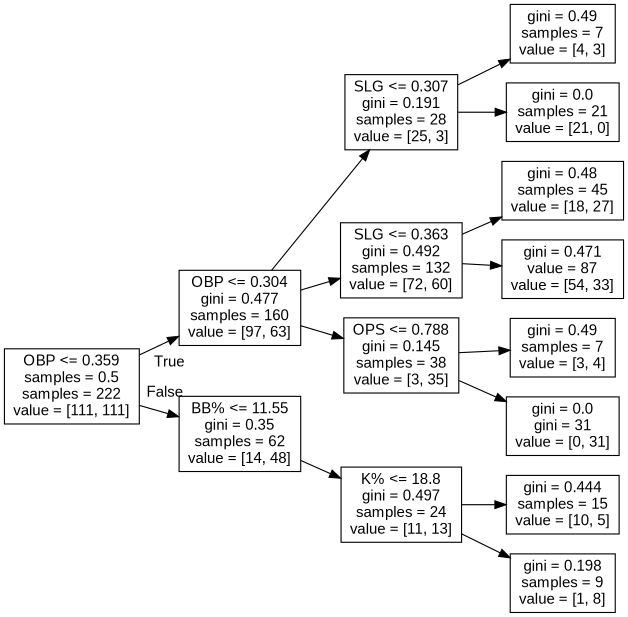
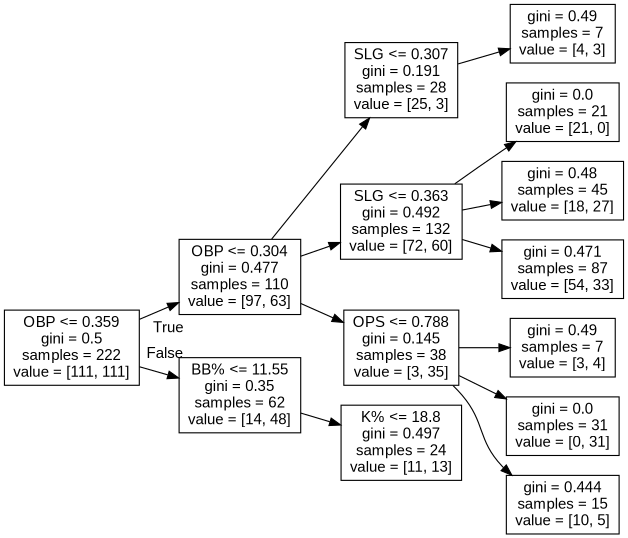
  digraph {
    fontname="Liberation Sans"
    rankdir=LR
    node [fontname="Liberation Sans" shape=box]
    edge [fontname="Liberation Sans"]
-   n1 [label="OBP <= 0.359\nsamples = 0.5\nsamples = 222\nvalue = [111, 111]"]
-   n2 [label="OBP <= 0.304\ngini = 0.477\nsamples = 160\nvalue = [97, 63]"]
+   n1 [label="OBP <= 0.359\ngini = 0.5\nsamples = 222\nvalue = [111, 111]"]
+   n2 [label="OBP <= 0.304\ngini = 0.477\nsamples = 110\nvalue = [97, 63]"]
    n3 [label="BB% <= 11.55\ngini = 0.35\nsamples = 62\nvalue = [14, 48]"]
    n4 [label="SLG <= 0.307\ngini = 0.191\nsamples = 28\nvalue = [25, 3]"]
    n5 [label="SLG <= 0.363\ngini = 0.492\nsamples = 132\nvalue = [72, 60]"]
    n6 [label="OPS <= 0.788\ngini = 0.145\nsamples = 38\nvalue = [3, 35]"]
    n7 [label="K% <= 18.8\ngini = 0.497\nsamples = 24\nvalue = [11, 13]"]
    n8 [label="gini = 0.49\nsamples = 7\nvalue = [4, 3]"]
    n9 [label="gini = 0.0\nsamples = 21\nvalue = [21, 0]"]
    n10 [label="gini = 0.48\nsamples = 45\nvalue = [18, 27]"]
-   n11 [label="gini = 0.471\nvalue = 87\nvalue = [54, 33]"]
+   n11 [label="gini = 0.471\nsamples = 87\nvalue = [54, 33]"]
    n12 [label="gini = 0.49\nsamples = 7\nvalue = [3, 4]"]
-   n13 [label="gini = 0.0\ngini = 31\nvalue = [0, 31]"]
+   n13 [label="gini = 0.0\nsamples = 31\nvalue = [0, 31]"]
    n14 [label="gini = 0.444\nsamples = 15\nvalue = [10, 5]"]
-   n15 [label="gini = 0.198\nsamples = 9\nvalue = [1, 8]"]
    n1 -> n2 [headlabel=True labelangle=45 labeldistance=2.5]
    n1 -> n3 [headlabel=False labelangle=-45 labeldistance=2.5]
    n2 -> n4
    n2 -> n5
    n2 -> n6
    n3 -> n7
    n4 -> n8
-   n4 -> n9
+   n5 -> n9
    n5 -> n10
    n5 -> n11
    n6 -> n12
    n6 -> n13
-   n7 -> n14
-   n7 -> n15
+   n6 -> n14
  }
